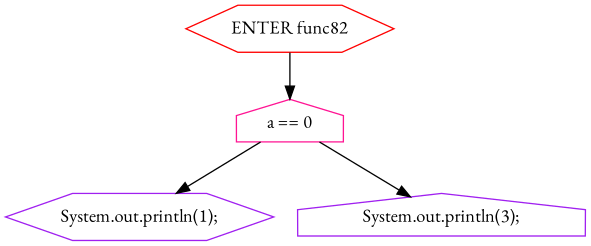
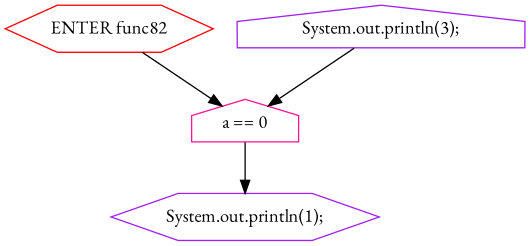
  digraph {
    fontname="EB Garamond"
    node [color=purple fontname="EB Garamond" shape=hexagon]
    edge [fontname="EB Garamond"]
    n1 [color=red label="ENTER func82"]
    n2 [color=deeppink label="a == 0" shape=house]
    n3 [label="System.out.println(1);"]
    n4 [label="System.out.println(3);" shape=house]
    n1 -> n2
    n2 -> n3
-   n2 -> n4
+   n4 -> n2
  }
